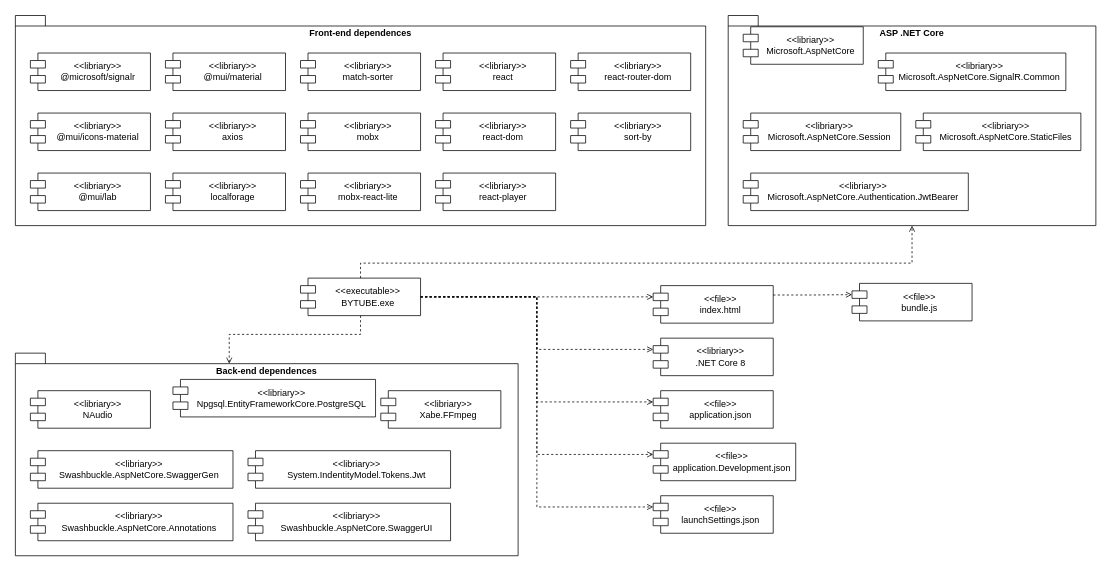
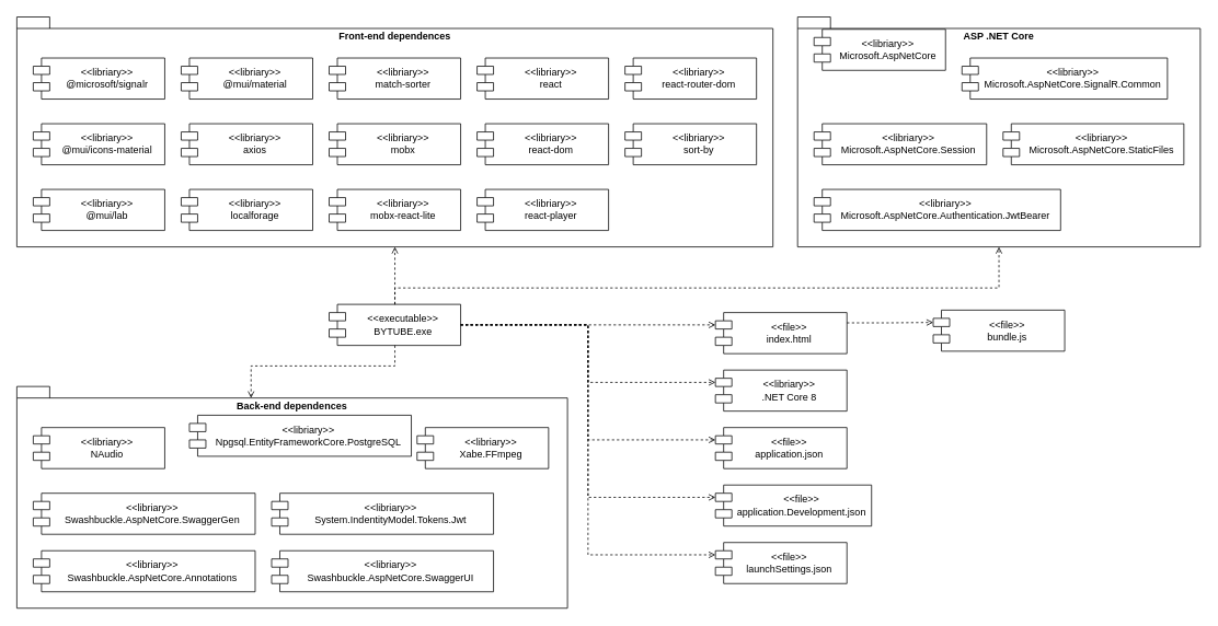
  <mxCell id="0" style=";html=1;" />
  <mxCell id="1" style=";html=1;" parent="0" />
  <mxCell id="2" value="&amp;lt;&amp;lt;executable&amp;gt;&amp;gt;&lt;div&gt;BYTUBE.exe&lt;br&gt;&lt;/div&gt;" style="shape=module;align=left;spacingLeft=20;align=center;verticalAlign=middle;whiteSpace=wrap;html=1;" parent="1" vertex="1"><mxGeometry x="400" y="370" width="160" height="50" as="geometry" /></mxCell>
  <mxCell id="3" value="Back-end dependences" style="shape=folder;fontStyle=1;spacingTop=10;tabWidth=40;tabHeight=14;tabPosition=left;html=1;whiteSpace=wrap;verticalAlign=top;" parent="1" vertex="1"><mxGeometry x="20" y="470" width="670" height="270" as="geometry" /></mxCell>
  <mxCell id="4" value="Front-end dependences" style="shape=folder;fontStyle=1;spacingTop=10;tabWidth=40;tabHeight=14;tabPosition=left;html=1;whiteSpace=wrap;verticalAlign=top;" parent="1" vertex="1"><mxGeometry x="20" y="20" width="920" height="280" as="geometry" /></mxCell>
+ <mxCell id="5" style="edgeStyle=orthogonalEdgeStyle;rounded=0;orthogonalLoop=1;jettySize=auto;html=1;entryX=0.5;entryY=1;entryDx=0;entryDy=0;entryPerimeter=0;dashed=1;endArrow=open;endFill=0;" parent="1" source="2" target="4" edge="1"><mxGeometry relative="1" as="geometry" /></mxCell>
  <mxCell id="6" style="edgeStyle=orthogonalEdgeStyle;shape=connector;rounded=0;orthogonalLoop=1;jettySize=auto;html=1;entryX=0;entryY=0;entryDx=285;entryDy=14;entryPerimeter=0;dashed=1;strokeColor=default;align=center;verticalAlign=middle;fontFamily=Helvetica;fontSize=11;fontColor=default;labelBackgroundColor=default;endArrow=open;endFill=0;" parent="1" source="2" target="3" edge="1"><mxGeometry relative="1" as="geometry" /></mxCell>
  <mxCell id="7" value="&amp;lt;&amp;lt;libriary&amp;gt;&amp;gt;&lt;div&gt;.NET Core 8&lt;/div&gt;" style="shape=module;align=left;spacingLeft=20;align=center;verticalAlign=middle;whiteSpace=wrap;html=1;" parent="1" vertex="1"><mxGeometry x="870" y="450" width="160" height="50" as="geometry" /></mxCell>
  <mxCell id="8" style="edgeStyle=orthogonalEdgeStyle;shape=connector;rounded=0;orthogonalLoop=1;jettySize=auto;html=1;entryX=0;entryY=0;entryDx=0;entryDy=15;entryPerimeter=0;dashed=1;strokeColor=default;align=center;verticalAlign=middle;fontFamily=Helvetica;fontSize=11;fontColor=default;labelBackgroundColor=default;endArrow=open;endFill=0;" parent="1" source="2" target="7" edge="1"><mxGeometry relative="1" as="geometry" /></mxCell>
  <mxCell id="9" value="&amp;lt;&amp;lt;file&amp;gt;&amp;gt;&lt;div&gt;application.json&lt;/div&gt;" style="shape=module;align=left;spacingLeft=20;align=center;verticalAlign=middle;whiteSpace=wrap;html=1;" parent="1" vertex="1"><mxGeometry x="870" y="520" width="160" height="50" as="geometry" /></mxCell>
  <mxCell id="10" style="edgeStyle=orthogonalEdgeStyle;shape=connector;rounded=0;orthogonalLoop=1;jettySize=auto;html=1;entryX=0;entryY=0;entryDx=0;entryDy=15;entryPerimeter=0;dashed=1;strokeColor=default;align=center;verticalAlign=middle;fontFamily=Helvetica;fontSize=11;fontColor=default;labelBackgroundColor=default;endArrow=open;endFill=0;" parent="1" source="2" target="9" edge="1"><mxGeometry relative="1" as="geometry" /></mxCell>
  <mxCell id="11" value="&amp;lt;&amp;lt;file&amp;gt;&amp;gt;&lt;div&gt;application.Development.json&lt;/div&gt;" style="shape=module;align=left;spacingLeft=20;align=center;verticalAlign=middle;whiteSpace=wrap;html=1;" parent="1" vertex="1"><mxGeometry x="870" y="590" width="190" height="50" as="geometry" /></mxCell>
  <mxCell id="12" style="edgeStyle=orthogonalEdgeStyle;shape=connector;rounded=0;orthogonalLoop=1;jettySize=auto;html=1;entryX=0;entryY=0;entryDx=0;entryDy=15;entryPerimeter=0;dashed=1;strokeColor=default;align=center;verticalAlign=middle;fontFamily=Helvetica;fontSize=11;fontColor=default;labelBackgroundColor=default;endArrow=open;endFill=0;" parent="1" source="2" target="11" edge="1"><mxGeometry relative="1" as="geometry" /></mxCell>
  <mxCell id="13" value="&amp;lt;&amp;lt;file&amp;gt;&amp;gt;&lt;div&gt;launchSettings.json&lt;/div&gt;" style="shape=module;align=left;spacingLeft=20;align=center;verticalAlign=middle;whiteSpace=wrap;html=1;" parent="1" vertex="1"><mxGeometry x="870" y="660" width="160" height="50" as="geometry" /></mxCell>
  <mxCell id="14" style="edgeStyle=orthogonalEdgeStyle;shape=connector;rounded=0;orthogonalLoop=1;jettySize=auto;html=1;entryX=0;entryY=0;entryDx=0;entryDy=15;entryPerimeter=0;dashed=1;strokeColor=default;align=center;verticalAlign=middle;fontFamily=Helvetica;fontSize=11;fontColor=default;labelBackgroundColor=default;endArrow=open;endFill=0;" parent="1" source="2" target="13" edge="1"><mxGeometry relative="1" as="geometry" /></mxCell>
  <mxCell id="15" value="&amp;lt;&amp;lt;file&amp;gt;&amp;gt;&lt;div&gt;index.html&lt;/div&gt;" style="shape=module;align=left;spacingLeft=20;align=center;verticalAlign=middle;whiteSpace=wrap;html=1;" parent="1" vertex="1"><mxGeometry x="870" y="380" width="160" height="50" as="geometry" /></mxCell>
  <mxCell id="16" style="edgeStyle=orthogonalEdgeStyle;shape=connector;rounded=0;orthogonalLoop=1;jettySize=auto;html=1;entryX=0;entryY=0;entryDx=0;entryDy=15;entryPerimeter=0;dashed=1;strokeColor=default;align=center;verticalAlign=middle;fontFamily=Helvetica;fontSize=11;fontColor=default;labelBackgroundColor=default;endArrow=open;endFill=0;" parent="1" source="2" target="15" edge="1"><mxGeometry relative="1" as="geometry" /></mxCell>
  <mxCell id="17" value="&amp;lt;&amp;lt;libriary&amp;gt;&amp;gt;&lt;div&gt;mobx-react-lite&lt;br&gt;&lt;/div&gt;" style="shape=module;align=left;spacingLeft=20;align=center;verticalAlign=middle;whiteSpace=wrap;html=1;" parent="1" vertex="1"><mxGeometry x="400" y="230" width="160" height="50" as="geometry" /></mxCell>
  <mxCell id="18" value="&amp;lt;&amp;lt;libriary&amp;gt;&amp;gt;&lt;div&gt;mobx&lt;br&gt;&lt;/div&gt;" style="shape=module;align=left;spacingLeft=20;align=center;verticalAlign=middle;whiteSpace=wrap;html=1;" parent="1" vertex="1"><mxGeometry x="400" y="150" width="160" height="50" as="geometry" /></mxCell>
  <mxCell id="19" value="&amp;lt;&amp;lt;libriary&amp;gt;&amp;gt;&lt;div&gt;match-sorter&lt;br&gt;&lt;/div&gt;" style="shape=module;align=left;spacingLeft=20;align=center;verticalAlign=middle;whiteSpace=wrap;html=1;" parent="1" vertex="1"><mxGeometry x="400" y="70" width="160" height="50" as="geometry" /></mxCell>
  <mxCell id="20" value="&amp;lt;&amp;lt;libriary&amp;gt;&amp;gt;&lt;div&gt;localforage&lt;br&gt;&lt;/div&gt;" style="shape=module;align=left;spacingLeft=20;align=center;verticalAlign=middle;whiteSpace=wrap;html=1;" parent="1" vertex="1"><mxGeometry x="220" y="230" width="160" height="50" as="geometry" /></mxCell>
  <mxCell id="21" value="&amp;lt;&amp;lt;libriary&amp;gt;&amp;gt;&lt;div&gt;axios&lt;br&gt;&lt;/div&gt;" style="shape=module;align=left;spacingLeft=20;align=center;verticalAlign=middle;whiteSpace=wrap;html=1;" parent="1" vertex="1"><mxGeometry x="220" y="150" width="160" height="50" as="geometry" /></mxCell>
  <mxCell id="22" value="&amp;lt;&amp;lt;libriary&amp;gt;&amp;gt;&lt;div&gt;@mui/material&lt;br&gt;&lt;/div&gt;" style="shape=module;align=left;spacingLeft=20;align=center;verticalAlign=middle;whiteSpace=wrap;html=1;" parent="1" vertex="1"><mxGeometry x="220" y="70" width="160" height="50" as="geometry" /></mxCell>
  <mxCell id="23" value="&amp;lt;&amp;lt;libriary&amp;gt;&amp;gt;&lt;div&gt;@mui/lab&lt;br&gt;&lt;/div&gt;" style="shape=module;align=left;spacingLeft=20;align=center;verticalAlign=middle;whiteSpace=wrap;html=1;" parent="1" vertex="1"><mxGeometry x="40" y="230" width="160" height="50" as="geometry" /></mxCell>
  <mxCell id="24" value="&amp;lt;&amp;lt;libriary&amp;gt;&amp;gt;&lt;div&gt;@mui/icons-material&lt;br&gt;&lt;/div&gt;" style="shape=module;align=left;spacingLeft=20;align=center;verticalAlign=middle;whiteSpace=wrap;html=1;" parent="1" vertex="1"><mxGeometry x="40" y="150" width="160" height="50" as="geometry" /></mxCell>
  <mxCell id="25" value="&amp;lt;&amp;lt;libriary&amp;gt;&amp;gt;&lt;div&gt;@microsoft/signalr&lt;br&gt;&lt;/div&gt;" style="shape=module;align=left;spacingLeft=20;align=center;verticalAlign=middle;whiteSpace=wrap;html=1;" parent="1" vertex="1"><mxGeometry x="40" y="70" width="160" height="50" as="geometry" /></mxCell>
  <mxCell id="26" value="&amp;lt;&amp;lt;libriary&amp;gt;&amp;gt;&lt;div&gt;react-player&lt;br&gt;&lt;/div&gt;" style="shape=module;align=left;spacingLeft=20;align=center;verticalAlign=middle;whiteSpace=wrap;html=1;" parent="1" vertex="1"><mxGeometry x="580" y="230" width="160" height="50" as="geometry" /></mxCell>
  <mxCell id="27" value="&amp;lt;&amp;lt;libriary&amp;gt;&amp;gt;&lt;div&gt;react-dom&lt;br&gt;&lt;/div&gt;" style="shape=module;align=left;spacingLeft=20;align=center;verticalAlign=middle;whiteSpace=wrap;html=1;" parent="1" vertex="1"><mxGeometry x="580" y="150" width="160" height="50" as="geometry" /></mxCell>
  <mxCell id="28" value="&amp;lt;&amp;lt;libriary&amp;gt;&amp;gt;&lt;div&gt;react&lt;br&gt;&lt;/div&gt;" style="shape=module;align=left;spacingLeft=20;align=center;verticalAlign=middle;whiteSpace=wrap;html=1;" parent="1" vertex="1"><mxGeometry x="580" y="70" width="160" height="50" as="geometry" /></mxCell>
  <mxCell id="29" value="&amp;lt;&amp;lt;libriary&amp;gt;&amp;gt;&lt;div&gt;sort-by&lt;br&gt;&lt;/div&gt;" style="shape=module;align=left;spacingLeft=20;align=center;verticalAlign=middle;whiteSpace=wrap;html=1;" parent="1" vertex="1"><mxGeometry x="760" y="150" width="160" height="50" as="geometry" /></mxCell>
  <mxCell id="30" value="&amp;lt;&amp;lt;libriary&amp;gt;&amp;gt;&lt;div&gt;react-router-dom&lt;br&gt;&lt;/div&gt;" style="shape=module;align=left;spacingLeft=20;align=center;verticalAlign=middle;whiteSpace=wrap;html=1;" parent="1" vertex="1"><mxGeometry x="760" y="70" width="160" height="50" as="geometry" /></mxCell>
  <mxCell id="31" value="ASP .NET Core" style="shape=folder;fontStyle=1;spacingTop=10;tabWidth=40;tabHeight=14;tabPosition=left;html=1;whiteSpace=wrap;verticalAlign=top;" parent="1" vertex="1"><mxGeometry x="970" y="20" width="490" height="280" as="geometry" /></mxCell>
  <mxCell id="32" style="edgeStyle=orthogonalEdgeStyle;shape=connector;rounded=0;orthogonalLoop=1;jettySize=auto;html=1;entryX=0.5;entryY=1;entryDx=0;entryDy=0;entryPerimeter=0;dashed=1;strokeColor=default;align=center;verticalAlign=middle;fontFamily=Helvetica;fontSize=11;fontColor=default;labelBackgroundColor=default;endArrow=open;endFill=0;" parent="1" source="2" target="31" edge="1"><mxGeometry relative="1" as="geometry"><Array as="points"><mxPoint x="480" y="350" /><mxPoint x="1215" y="350" /></Array></mxGeometry></mxCell>
  <mxCell id="33" value="&amp;lt;&amp;lt;libriary&amp;gt;&amp;gt;&lt;div&gt;Microsoft.AspNetCore&lt;/div&gt;" style="shape=module;align=left;spacingLeft=20;align=center;verticalAlign=middle;whiteSpace=wrap;html=1;" parent="1" vertex="1"><mxGeometry x="990" y="35" width="160" height="50" as="geometry" /></mxCell>
  <mxCell id="34" value="&amp;lt;&amp;lt;libriary&amp;gt;&amp;gt;&lt;div&gt;Microsoft.AspNetCore.Session&lt;br&gt;&lt;/div&gt;" style="shape=module;align=left;spacingLeft=20;align=center;verticalAlign=middle;whiteSpace=wrap;html=1;" parent="1" vertex="1"><mxGeometry x="990" y="150" width="210" height="50" as="geometry" /></mxCell>
  <mxCell id="35" value="&amp;lt;&amp;lt;libriary&amp;gt;&amp;gt;&lt;div&gt;Microsoft.AspNetCore.SignalR.Common&lt;br&gt;&lt;/div&gt;" style="shape=module;align=left;spacingLeft=20;align=center;verticalAlign=middle;whiteSpace=wrap;html=1;" parent="1" vertex="1"><mxGeometry x="1170" y="70" width="250" height="50" as="geometry" /></mxCell>
  <mxCell id="36" value="&amp;lt;&amp;lt;libriary&amp;gt;&amp;gt;&lt;div&gt;Microsoft.AspNetCore.StaticFiles&lt;br&gt;&lt;/div&gt;" style="shape=module;align=left;spacingLeft=20;align=center;verticalAlign=middle;whiteSpace=wrap;html=1;" parent="1" vertex="1"><mxGeometry x="1220" y="150" width="220" height="50" as="geometry" /></mxCell>
  <mxCell id="37" value="&amp;lt;&amp;lt;libriary&amp;gt;&amp;gt;&lt;div&gt;Microsoft.AspNetCore.Authentication.JwtBearer&lt;br&gt;&lt;/div&gt;" style="shape=module;align=left;spacingLeft=20;align=center;verticalAlign=middle;whiteSpace=wrap;html=1;" parent="1" vertex="1"><mxGeometry x="990" y="230" width="300" height="50" as="geometry" /></mxCell>
  <mxCell id="38" value="&amp;lt;&amp;lt;libriary&amp;gt;&amp;gt;&lt;div&gt;NAudio&lt;/div&gt;" style="shape=module;align=left;spacingLeft=20;align=center;verticalAlign=middle;whiteSpace=wrap;html=1;" parent="1" vertex="1"><mxGeometry x="40" y="520" width="160" height="50" as="geometry" /></mxCell>
  <mxCell id="39" value="&amp;lt;&amp;lt;libriary&amp;gt;&amp;gt;&lt;div&gt;Xabe.FFmpeg&lt;/div&gt;" style="shape=module;align=left;spacingLeft=20;align=center;verticalAlign=middle;whiteSpace=wrap;html=1;" parent="1" vertex="1"><mxGeometry x="507" y="520" width="160" height="50" as="geometry" /></mxCell>
  <mxCell id="40" value="&amp;lt;&amp;lt;libriary&amp;gt;&amp;gt;&lt;div&gt;Npgsql.EntityFrameworkCore.PostgreSQL&lt;/div&gt;" style="shape=module;align=left;spacingLeft=20;align=center;verticalAlign=middle;whiteSpace=wrap;html=1;" parent="1" vertex="1"><mxGeometry x="230" y="505" width="270" height="50" as="geometry" /></mxCell>
  <mxCell id="41" value="&amp;lt;&amp;lt;libriary&amp;gt;&amp;gt;&lt;div&gt;Swashbuckle.AspNetCore.Annotations&lt;/div&gt;" style="shape=module;align=left;spacingLeft=20;align=center;verticalAlign=middle;whiteSpace=wrap;html=1;" parent="1" vertex="1"><mxGeometry x="40" y="670" width="270" height="50" as="geometry" /></mxCell>
  <mxCell id="42" value="&amp;lt;&amp;lt;libriary&amp;gt;&amp;gt;&lt;div&gt;Swashbuckle.AspNetCore.SwaggerUI&lt;/div&gt;" style="shape=module;align=left;spacingLeft=20;align=center;verticalAlign=middle;whiteSpace=wrap;html=1;" parent="1" vertex="1"><mxGeometry x="330" y="670" width="270" height="50" as="geometry" /></mxCell>
  <mxCell id="43" value="&amp;lt;&amp;lt;libriary&amp;gt;&amp;gt;&lt;div&gt;Swashbuckle.AspNetCore.SwaggerGen&lt;/div&gt;" style="shape=module;align=left;spacingLeft=20;align=center;verticalAlign=middle;whiteSpace=wrap;html=1;" parent="1" vertex="1"><mxGeometry x="40" y="600" width="270" height="50" as="geometry" /></mxCell>
  <mxCell id="44" value="&amp;lt;&amp;lt;libriary&amp;gt;&amp;gt;&lt;div&gt;System.IndentityModel.Tokens.Jwt&lt;/div&gt;" style="shape=module;align=left;spacingLeft=20;align=center;verticalAlign=middle;whiteSpace=wrap;html=1;" parent="1" vertex="1"><mxGeometry x="330" y="600" width="270" height="50" as="geometry" /></mxCell>
  <mxCell id="45" value="&amp;lt;&amp;lt;file&amp;gt;&amp;gt;&lt;div&gt;bundle.js&lt;/div&gt;" style="shape=module;align=left;spacingLeft=20;align=center;verticalAlign=middle;whiteSpace=wrap;html=1;" parent="1" vertex="1"><mxGeometry x="1135" y="377" width="160" height="50" as="geometry" /></mxCell>
  <mxCell id="46" style="edgeStyle=orthogonalEdgeStyle;shape=connector;rounded=0;orthogonalLoop=1;jettySize=auto;html=1;entryX=0;entryY=0;entryDx=0;entryDy=15;entryPerimeter=0;dashed=1;strokeColor=default;align=center;verticalAlign=middle;fontFamily=Helvetica;fontSize=11;fontColor=default;labelBackgroundColor=default;endArrow=open;endFill=0;exitX=1;exitY=0.25;exitDx=0;exitDy=0;" parent="1" source="15" target="45" edge="1"><mxGeometry relative="1" as="geometry" /></mxCell>
